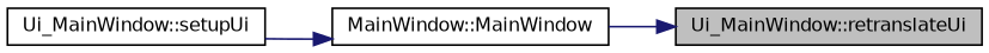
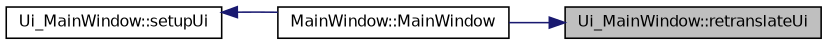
  digraph {
    rankdir=RL
    node [color=black fillcolor=white fontname=Helvetica fontsize=10 shape=record style=filled]
    edge [color=midnightblue dir=back fontname=Helvetica fontsize=10 labelfontname=Helvetica labelfontsize=10 style=solid]
    n1 [fillcolor=grey75 fontcolor=black height=0.2 label="Ui_MainWindow::retranslateUi" width=0.4]
    n2 [height=0.2 label="MainWindow::MainWindow" width=0.4]
    n3 [height=0.2 label="Ui_MainWindow::setupUi" width=0.4]
    n1 -> n2
-   n2 -> n3
+   n3 -> n2
  }
